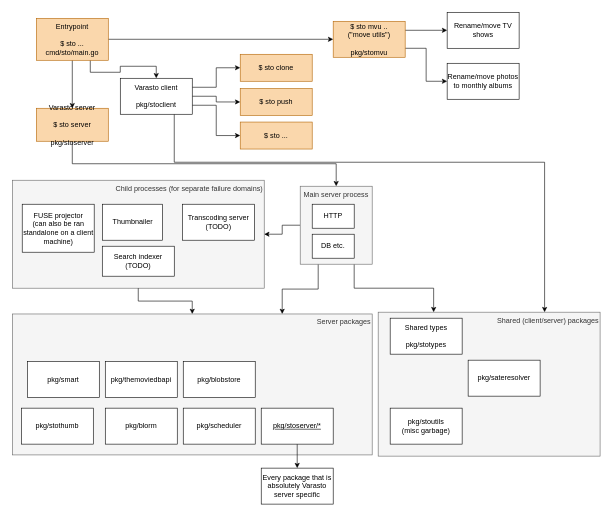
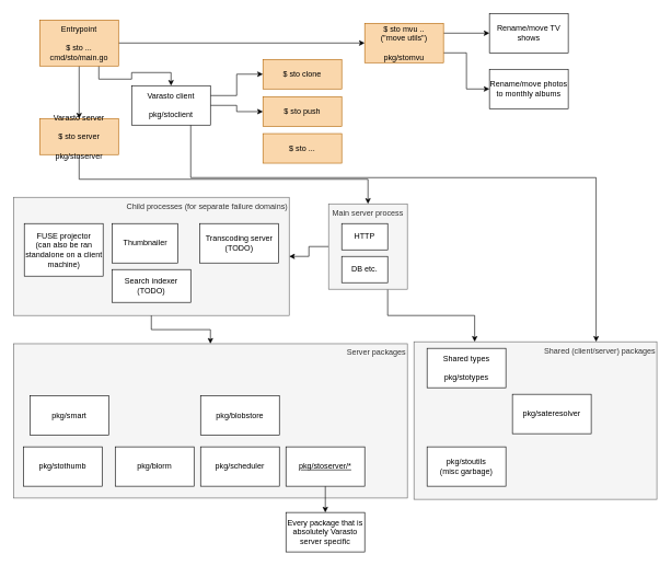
  <mxCell id="0" />
  <mxCell id="1" parent="0" />
  <mxCell id="2" value="Child processes (for separate failure domains)" style="rounded=0;whiteSpace=wrap;html=1;verticalAlign=top;align=right;fillColor=#f5f5f5;strokeColor=#666666;fontColor=#333333;" vertex="1" parent="1"><mxGeometry x="20" y="300" width="420" height="180" as="geometry" /></mxCell>
  <mxCell id="3" value="Server packages" style="rounded=0;whiteSpace=wrap;html=1;verticalAlign=top;align=right;fillColor=#f5f5f5;strokeColor=#666666;fontColor=#333333;" vertex="1" parent="1"><mxGeometry x="20" y="523" width="600" height="235" as="geometry" /></mxCell>
  <mxCell id="4" value="Shared (client/server) packages" style="rounded=0;whiteSpace=wrap;html=1;verticalAlign=top;align=right;fillColor=#f5f5f5;strokeColor=#666666;fontColor=#333333;" vertex="1" parent="1"><mxGeometry x="630" y="520" width="370" height="240" as="geometry" /></mxCell>
  <mxCell id="5" value="" style="edgeStyle=orthogonalEdgeStyle;rounded=0;orthogonalLoop=1;jettySize=auto;html=1;exitX=1;exitY=0.5;exitDx=0;exitDy=0;entryX=0;entryY=0.5;entryDx=0;entryDy=0;" edge="1" parent="1" source="8" target="18"><mxGeometry relative="1" as="geometry" /></mxCell>
  <mxCell id="6" style="edgeStyle=orthogonalEdgeStyle;rounded=0;orthogonalLoop=1;jettySize=auto;html=1;exitX=0.75;exitY=1;exitDx=0;exitDy=0;entryX=0.5;entryY=0;entryDx=0;entryDy=0;" edge="1" parent="1" source="8" target="15"><mxGeometry relative="1" as="geometry" /></mxCell>
  <mxCell id="7" style="edgeStyle=orthogonalEdgeStyle;rounded=0;orthogonalLoop=1;jettySize=auto;html=1;exitX=0.5;exitY=1;exitDx=0;exitDy=0;" edge="1" parent="1" source="8" target="10"><mxGeometry relative="1" as="geometry" /></mxCell>
  <mxCell id="8" value="Entrypoint&lt;br&gt;&lt;br&gt;$ sto ...&lt;br&gt;cmd/sto/main.go" style="rounded=0;whiteSpace=wrap;html=1;fillColor=#fad7ac;strokeColor=#b46504;" vertex="1" parent="1"><mxGeometry x="60" y="30" width="120" height="70" as="geometry" /></mxCell>
  <mxCell id="9" style="edgeStyle=orthogonalEdgeStyle;rounded=0;orthogonalLoop=1;jettySize=auto;html=1;exitX=0.5;exitY=1;exitDx=0;exitDy=0;" edge="1" parent="1" source="10" target="27"><mxGeometry relative="1" as="geometry" /></mxCell>
  <mxCell id="10" value="Varasto server&lt;br&gt;&lt;br&gt;$ sto server&lt;br&gt;&lt;br&gt;pkg/stoserver" style="rounded=0;whiteSpace=wrap;html=1;fillColor=#fad7ac;strokeColor=#b46504;" vertex="1" parent="1"><mxGeometry x="60" y="180" width="120" height="55" as="geometry" /></mxCell>
  <mxCell id="11" style="edgeStyle=orthogonalEdgeStyle;rounded=0;orthogonalLoop=1;jettySize=auto;html=1;exitX=1;exitY=0.25;exitDx=0;exitDy=0;entryX=0;entryY=0.5;entryDx=0;entryDy=0;" edge="1" parent="1" source="15" target="32"><mxGeometry relative="1" as="geometry" /></mxCell>
  <mxCell id="12" style="edgeStyle=orthogonalEdgeStyle;rounded=0;orthogonalLoop=1;jettySize=auto;html=1;exitX=0.75;exitY=1;exitDx=0;exitDy=0;entryX=0.75;entryY=0;entryDx=0;entryDy=0;" edge="1" parent="1" source="15" target="4"><mxGeometry relative="1" as="geometry"><Array as="points"><mxPoint x="290" y="270" /><mxPoint x="908" y="270" /></Array></mxGeometry></mxCell>
- <mxCell id="13" style="edgeStyle=orthogonalEdgeStyle;rounded=0;orthogonalLoop=1;jettySize=auto;html=1;exitX=1;exitY=0.75;exitDx=0;exitDy=0;entryX=0;entryY=0.5;entryDx=0;entryDy=0;" edge="1" parent="1" source="15" target="42"><mxGeometry relative="1" as="geometry" /></mxCell>
  <mxCell id="14" style="edgeStyle=orthogonalEdgeStyle;rounded=0;orthogonalLoop=1;jettySize=auto;html=1;exitX=1;exitY=0.5;exitDx=0;exitDy=0;" edge="1" parent="1" source="15" target="41"><mxGeometry relative="1" as="geometry" /></mxCell>
  <mxCell id="15" value="Varasto client&lt;br&gt;&lt;br&gt;pkg/stoclient" style="rounded=0;whiteSpace=wrap;html=1;" vertex="1" parent="1"><mxGeometry x="200" y="130" width="120" height="60" as="geometry" /></mxCell>
  <mxCell id="16" style="edgeStyle=orthogonalEdgeStyle;rounded=0;orthogonalLoop=1;jettySize=auto;html=1;exitX=1;exitY=0.25;exitDx=0;exitDy=0;entryX=0;entryY=0.5;entryDx=0;entryDy=0;" edge="1" parent="1" source="18" target="19"><mxGeometry relative="1" as="geometry" /></mxCell>
  <mxCell id="17" style="edgeStyle=orthogonalEdgeStyle;rounded=0;orthogonalLoop=1;jettySize=auto;html=1;exitX=1;exitY=0.75;exitDx=0;exitDy=0;entryX=0;entryY=0.5;entryDx=0;entryDy=0;" edge="1" parent="1" source="18" target="20"><mxGeometry relative="1" as="geometry" /></mxCell>
  <mxCell id="18" value="$ sto mvu ..&lt;br&gt;(&quot;move utils&quot;)&lt;br&gt;&lt;br&gt;pkg/stomvu" style="rounded=0;whiteSpace=wrap;html=1;fillColor=#fad7ac;strokeColor=#b46504;" vertex="1" parent="1"><mxGeometry x="555" y="35" width="120" height="60" as="geometry" /></mxCell>
  <mxCell id="19" value="Rename/move TV shows" style="rounded=0;whiteSpace=wrap;html=1;" vertex="1" parent="1"><mxGeometry x="745" y="20" width="120" height="60" as="geometry" /></mxCell>
  <mxCell id="20" value="Rename/move photos to monthly albums" style="rounded=0;whiteSpace=wrap;html=1;" vertex="1" parent="1"><mxGeometry x="745" y="105" width="120" height="60" as="geometry" /></mxCell>
  <mxCell id="21" value="pkg/smart" style="rounded=0;whiteSpace=wrap;html=1;" vertex="1" parent="1"><mxGeometry x="45" y="602.5" width="120" height="60" as="geometry" /></mxCell>
- <mxCell id="22" value="pkg/themoviedbapi" style="rounded=0;whiteSpace=wrap;html=1;" vertex="1" parent="1"><mxGeometry x="175" y="602.5" width="120" height="60" as="geometry" /></mxCell>
  <mxCell id="23" value="pkg/blobstore" style="rounded=0;whiteSpace=wrap;html=1;" vertex="1" parent="1"><mxGeometry x="305" y="602.5" width="120" height="60" as="geometry" /></mxCell>
  <mxCell id="24" style="edgeStyle=orthogonalEdgeStyle;rounded=0;orthogonalLoop=1;jettySize=auto;html=1;exitX=0;exitY=0.5;exitDx=0;exitDy=0;entryX=1;entryY=0.5;entryDx=0;entryDy=0;" edge="1" parent="1" source="27" target="2"><mxGeometry relative="1" as="geometry" /></mxCell>
- <mxCell id="25" style="edgeStyle=orthogonalEdgeStyle;rounded=0;orthogonalLoop=1;jettySize=auto;html=1;exitX=0.25;exitY=1;exitDx=0;exitDy=0;entryX=0.75;entryY=0;entryDx=0;entryDy=0;" edge="1" parent="1" source="27" target="3"><mxGeometry relative="1" as="geometry" /></mxCell>
  <mxCell id="26" style="edgeStyle=orthogonalEdgeStyle;rounded=0;orthogonalLoop=1;jettySize=auto;html=1;exitX=0.75;exitY=1;exitDx=0;exitDy=0;entryX=0.25;entryY=0;entryDx=0;entryDy=0;" edge="1" parent="1" source="27" target="4"><mxGeometry relative="1" as="geometry" /></mxCell>
  <mxCell id="27" value="Main server process" style="rounded=0;whiteSpace=wrap;html=1;fillColor=#f5f5f5;strokeColor=#666666;fontColor=#333333;verticalAlign=top;" vertex="1" parent="1"><mxGeometry x="500" y="310" width="120" height="130" as="geometry" /></mxCell>
  <mxCell id="28" value="Thumbnailer" style="rounded=0;whiteSpace=wrap;html=1;" vertex="1" parent="1"><mxGeometry x="170.5" y="340" width="100" height="60" as="geometry" /></mxCell>
  <mxCell id="29" value="FUSE projector&lt;br&gt;(can also be ran standalone on a client machine)" style="rounded=0;whiteSpace=wrap;html=1;" vertex="1" parent="1"><mxGeometry x="36.5" y="340" width="120" height="80" as="geometry" /></mxCell>
  <mxCell id="30" value="Transcoding server&lt;br&gt;(TODO)" style="rounded=0;whiteSpace=wrap;html=1;" vertex="1" parent="1"><mxGeometry x="303.5" y="340" width="120" height="60" as="geometry" /></mxCell>
  <mxCell id="31" style="edgeStyle=orthogonalEdgeStyle;rounded=0;orthogonalLoop=1;jettySize=auto;html=1;exitX=0.5;exitY=1;exitDx=0;exitDy=0;" edge="1" parent="1" source="2" target="3"><mxGeometry relative="1" as="geometry" /></mxCell>
  <mxCell id="32" value="$ sto clone" style="rounded=0;whiteSpace=wrap;html=1;fillColor=#fad7ac;strokeColor=#b46504;" vertex="1" parent="1"><mxGeometry x="400" y="90" width="120" height="45" as="geometry" /></mxCell>
  <mxCell id="33" value="Shared types&lt;br&gt;&lt;br&gt;pkg/stotypes" style="rounded=0;whiteSpace=wrap;html=1;" vertex="1" parent="1"><mxGeometry x="650" y="530" width="120" height="60" as="geometry" /></mxCell>
  <mxCell id="34" value="pkg/stothumb" style="rounded=0;whiteSpace=wrap;html=1;" vertex="1" parent="1"><mxGeometry x="35" y="680" width="120" height="60" as="geometry" /></mxCell>
  <mxCell id="35" value="pkg/sateresolver" style="rounded=0;whiteSpace=wrap;html=1;" vertex="1" parent="1"><mxGeometry x="780" y="600" width="120" height="60" as="geometry" /></mxCell>
  <mxCell id="36" style="edgeStyle=orthogonalEdgeStyle;rounded=0;orthogonalLoop=1;jettySize=auto;html=1;exitX=0.5;exitY=1;exitDx=0;exitDy=0;" edge="1" parent="1" source="37" target="45"><mxGeometry relative="1" as="geometry" /></mxCell>
  <mxCell id="37" value="pkg/stoserver/*" style="rounded=0;whiteSpace=wrap;html=1;fontStyle=4" vertex="1" parent="1"><mxGeometry x="435" y="680" width="120" height="60" as="geometry" /></mxCell>
  <mxCell id="38" value="HTTP" style="rounded=0;whiteSpace=wrap;html=1;align=center;" vertex="1" parent="1"><mxGeometry x="520" y="340" width="70" height="40" as="geometry" /></mxCell>
  <mxCell id="39" value="DB etc." style="rounded=0;whiteSpace=wrap;html=1;align=center;" vertex="1" parent="1"><mxGeometry x="520" y="390" width="70" height="40" as="geometry" /></mxCell>
  <mxCell id="40" value="pkg/blorm" style="rounded=0;whiteSpace=wrap;html=1;" vertex="1" parent="1"><mxGeometry x="175" y="680" width="120" height="60" as="geometry" /></mxCell>
  <mxCell id="41" value="$ sto push" style="rounded=0;whiteSpace=wrap;html=1;fillColor=#fad7ac;strokeColor=#b46504;" vertex="1" parent="1"><mxGeometry x="400" y="147" width="120" height="45" as="geometry" /></mxCell>
  <mxCell id="42" value="$ sto ..." style="rounded=0;whiteSpace=wrap;html=1;fillColor=#fad7ac;strokeColor=#b46504;" vertex="1" parent="1"><mxGeometry x="400" y="203" width="120" height="45" as="geometry" /></mxCell>
  <mxCell id="43" value="pkg/scheduler" style="rounded=0;whiteSpace=wrap;html=1;" vertex="1" parent="1"><mxGeometry x="305" y="680" width="120" height="60" as="geometry" /></mxCell>
  <mxCell id="44" value="pkg/stoutils&lt;br&gt;(misc garbage)" style="rounded=0;whiteSpace=wrap;html=1;" vertex="1" parent="1"><mxGeometry x="650" y="680" width="120" height="60" as="geometry" /></mxCell>
  <mxCell id="45" value="Every package that is absolutely Varasto server specific" style="rounded=0;whiteSpace=wrap;html=1;align=center;" vertex="1" parent="1"><mxGeometry x="435" y="780" width="120" height="60" as="geometry" /></mxCell>
  <mxCell id="46" value="Search indexer&lt;br&gt;(TODO)" style="rounded=0;whiteSpace=wrap;html=1;" vertex="1" parent="1"><mxGeometry x="170" y="410" width="120" height="50" as="geometry" /></mxCell>
